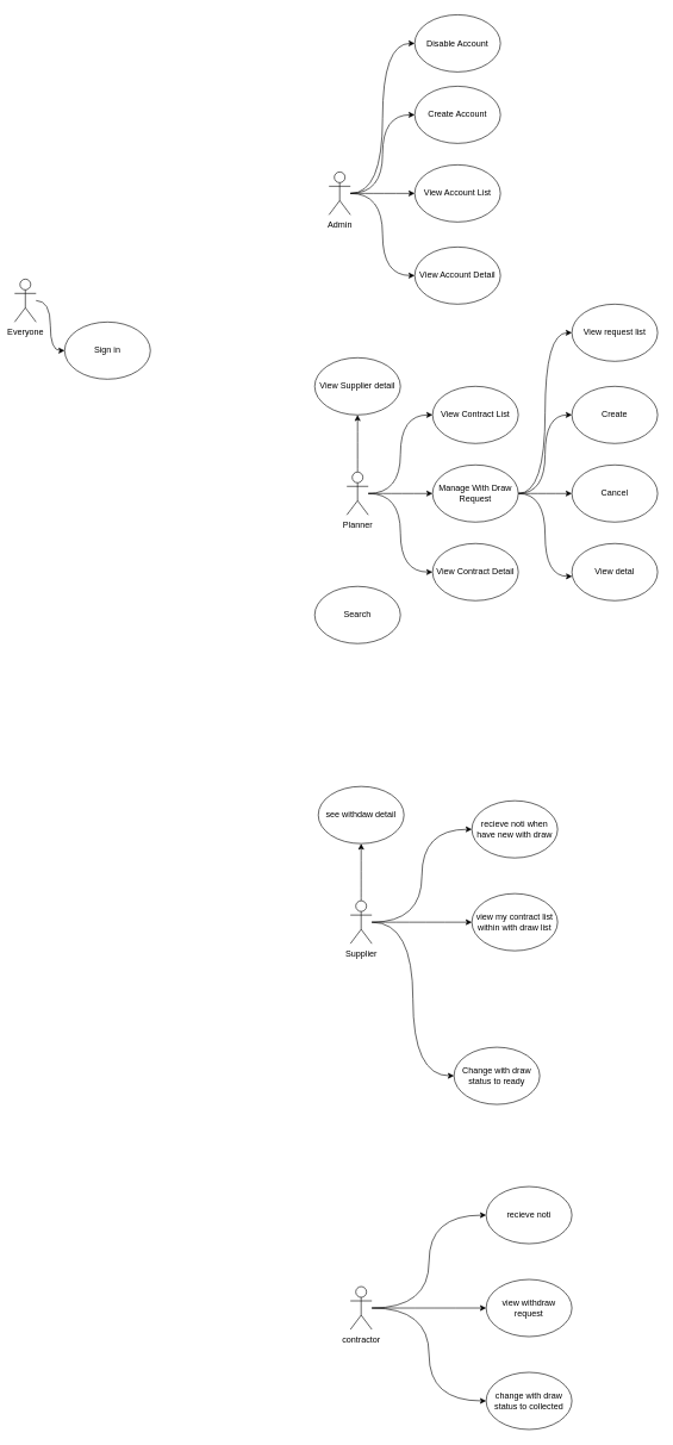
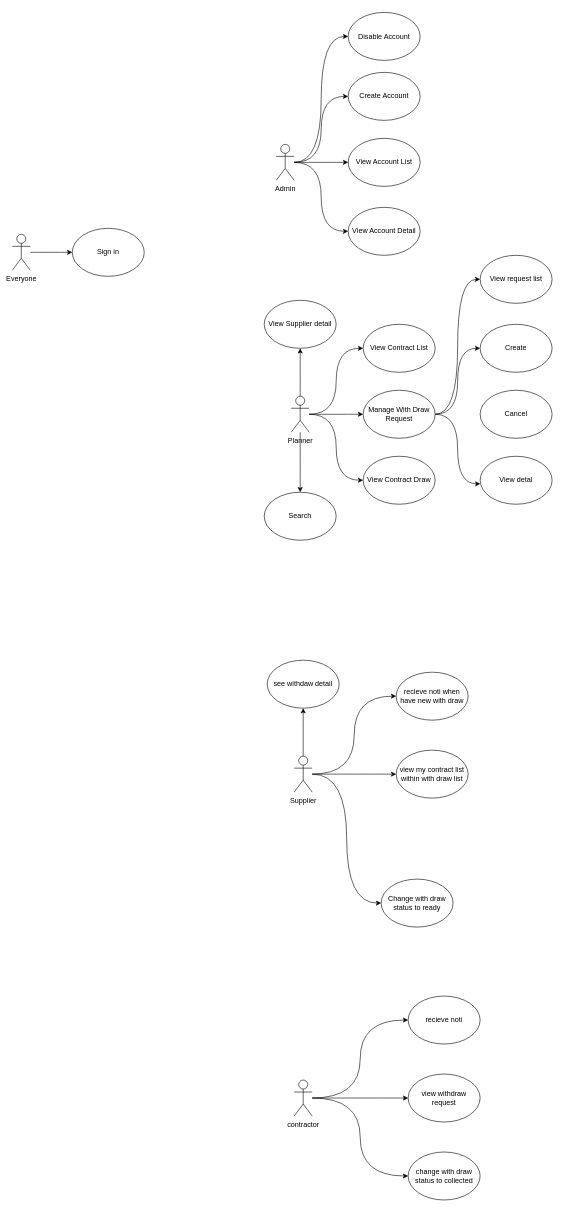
  <mxCell id="0" />
  <mxCell id="1" parent="0" />
  <mxCell id="2" style="edgeStyle=orthogonalEdgeStyle;rounded=1;orthogonalLoop=1;jettySize=auto;html=1;curved=1;" parent="1" source="6" target="9" edge="1"><mxGeometry relative="1" as="geometry" /></mxCell>
  <mxCell id="3" style="edgeStyle=orthogonalEdgeStyle;rounded=1;orthogonalLoop=1;jettySize=auto;html=1;entryX=0;entryY=0.5;entryDx=0;entryDy=0;curved=1;" parent="1" source="6" target="12" edge="1"><mxGeometry relative="1" as="geometry" /></mxCell>
  <mxCell id="4" style="edgeStyle=orthogonalEdgeStyle;rounded=1;orthogonalLoop=1;jettySize=auto;html=1;entryX=0;entryY=0.5;entryDx=0;entryDy=0;curved=1;" parent="1" source="6" target="8" edge="1"><mxGeometry relative="1" as="geometry" /></mxCell>
  <mxCell id="5" style="edgeStyle=orthogonalEdgeStyle;rounded=1;orthogonalLoop=1;jettySize=auto;html=1;entryX=0;entryY=0.5;entryDx=0;entryDy=0;curved=1;" parent="1" source="6" target="31" edge="1"><mxGeometry relative="1" as="geometry" /></mxCell>
  <mxCell id="6" value="Admin" style="shape=umlActor;verticalLabelPosition=bottom;verticalAlign=top;html=1;outlineConnect=0;rounded=1;" parent="1" vertex="1"><mxGeometry x="460" y="240" width="30" height="60" as="geometry" /></mxCell>
- <mxCell id="7" value="Sign in" style="ellipse;whiteSpace=wrap;html=1;rounded=1;" parent="1" vertex="1"><mxGeometry x="90" y="450" width="120" height="80" as="geometry" /></mxCell>
+ <mxCell id="7" value="Sign in" style="ellipse;whiteSpace=wrap;html=1;rounded=1;" parent="1" vertex="1"><mxGeometry x="120" y="380" width="120" height="80" as="geometry" /></mxCell>
  <mxCell id="8" value="Create Account" style="ellipse;whiteSpace=wrap;html=1;rounded=1;" parent="1" vertex="1"><mxGeometry x="580" y="120" width="120" height="80" as="geometry" /></mxCell>
  <mxCell id="9" value="View Account List" style="ellipse;whiteSpace=wrap;html=1;rounded=1;" parent="1" vertex="1"><mxGeometry x="580" y="230" width="120" height="80" as="geometry" /></mxCell>
  <mxCell id="10" style="edgeStyle=orthogonalEdgeStyle;rounded=1;orthogonalLoop=1;jettySize=auto;html=1;curved=1;" parent="1" source="11" target="7" edge="1"><mxGeometry relative="1" as="geometry" /></mxCell>
  <mxCell id="11" value="Everyone" style="shape=umlActor;verticalLabelPosition=bottom;verticalAlign=top;html=1;outlineConnect=0;rounded=1;" parent="1" vertex="1"><mxGeometry x="20" y="390" width="30" height="60" as="geometry" /></mxCell>
  <mxCell id="12" value="View Account Detail" style="ellipse;whiteSpace=wrap;html=1;rounded=1;" parent="1" vertex="1"><mxGeometry x="580" y="345" width="120" height="80" as="geometry" /></mxCell>
  <mxCell id="13" style="edgeStyle=orthogonalEdgeStyle;rounded=1;orthogonalLoop=1;jettySize=auto;html=1;curved=1;" parent="1" source="18" target="24" edge="1"><mxGeometry relative="1" as="geometry" /></mxCell>
  <mxCell id="14" style="edgeStyle=orthogonalEdgeStyle;rounded=1;orthogonalLoop=1;jettySize=auto;html=1;entryX=0;entryY=0.5;entryDx=0;entryDy=0;curved=1;" parent="1" source="18" target="25" edge="1"><mxGeometry relative="1" as="geometry" /></mxCell>
  <mxCell id="15" style="edgeStyle=orthogonalEdgeStyle;rounded=1;orthogonalLoop=1;jettySize=auto;html=1;entryX=0;entryY=0.5;entryDx=0;entryDy=0;curved=1;" parent="1" source="18" target="19" edge="1"><mxGeometry relative="1" as="geometry" /></mxCell>
+ <mxCell id="16" style="edgeStyle=orthogonalEdgeStyle;rounded=1;orthogonalLoop=1;jettySize=auto;html=1;curved=1;" parent="1" source="18" target="26" edge="1"><mxGeometry relative="1" as="geometry" /></mxCell>
  <mxCell id="17" style="edgeStyle=orthogonalEdgeStyle;rounded=1;orthogonalLoop=1;jettySize=auto;html=1;entryX=0.5;entryY=1;entryDx=0;entryDy=0;curved=1;" parent="1" source="18" target="27" edge="1"><mxGeometry relative="1" as="geometry" /></mxCell>
  <mxCell id="18" value="Planner" style="shape=umlActor;verticalLabelPosition=bottom;verticalAlign=top;html=1;outlineConnect=0;rounded=1;" parent="1" vertex="1"><mxGeometry x="485" y="660" width="30" height="60" as="geometry" /></mxCell>
  <mxCell id="19" value="View Contract List" style="ellipse;whiteSpace=wrap;html=1;rounded=1;" parent="1" vertex="1"><mxGeometry x="605" y="540" width="120" height="80" as="geometry" /></mxCell>
  <mxCell id="20" value="" style="edgeStyle=orthogonalEdgeStyle;curved=1;rounded=1;orthogonalLoop=1;jettySize=auto;html=1;entryX=0;entryY=0.5;entryDx=0;entryDy=0;" parent="1" source="24" target="28" edge="1"><mxGeometry relative="1" as="geometry" /></mxCell>
- <mxCell id="21" style="edgeStyle=orthogonalEdgeStyle;curved=1;rounded=1;orthogonalLoop=1;jettySize=auto;html=1;" parent="1" source="24" target="29" edge="1"><mxGeometry relative="1" as="geometry" /></mxCell>
  <mxCell id="22" style="edgeStyle=orthogonalEdgeStyle;curved=1;rounded=1;orthogonalLoop=1;jettySize=auto;html=1;entryX=0.003;entryY=0.575;entryDx=0;entryDy=0;entryPerimeter=0;" parent="1" source="24" target="30" edge="1"><mxGeometry relative="1" as="geometry" /></mxCell>
  <mxCell id="23" style="edgeStyle=orthogonalEdgeStyle;rounded=1;orthogonalLoop=1;jettySize=auto;html=1;curved=1;entryX=0;entryY=0.5;entryDx=0;entryDy=0;" edge="1" parent="1" source="24" target="37"><mxGeometry relative="1" as="geometry" /></mxCell>
  <mxCell id="24" value="Manage With Draw Request" style="ellipse;whiteSpace=wrap;html=1;rounded=1;" parent="1" vertex="1"><mxGeometry x="605" y="650" width="120" height="80" as="geometry" /></mxCell>
- <mxCell id="25" value="View Contract Detail" style="ellipse;whiteSpace=wrap;html=1;rounded=1;" parent="1" vertex="1"><mxGeometry x="605" y="760" width="120" height="80" as="geometry" /></mxCell>
+ <mxCell id="25" value="View Contract Draw" style="ellipse;whiteSpace=wrap;html=1;rounded=1;" parent="1" vertex="1"><mxGeometry x="605" y="760" width="120" height="80" as="geometry" /></mxCell>
  <mxCell id="26" value="Search" style="ellipse;whiteSpace=wrap;html=1;rounded=1;" parent="1" vertex="1"><mxGeometry x="440" y="820" width="120" height="80" as="geometry" /></mxCell>
  <mxCell id="27" value="View Supplier detail" style="ellipse;whiteSpace=wrap;html=1;rounded=1;" parent="1" vertex="1"><mxGeometry x="440" y="500" width="120" height="80" as="geometry" /></mxCell>
  <mxCell id="28" value="Create" style="ellipse;whiteSpace=wrap;html=1;rounded=1;" parent="1" vertex="1"><mxGeometry x="800" y="540" width="120" height="80" as="geometry" /></mxCell>
  <mxCell id="29" value="Cancel" style="ellipse;whiteSpace=wrap;html=1;rounded=1;" parent="1" vertex="1"><mxGeometry x="800" y="650" width="120" height="80" as="geometry" /></mxCell>
  <mxCell id="30" value="View detal" style="ellipse;whiteSpace=wrap;html=1;rounded=1;" parent="1" vertex="1"><mxGeometry x="800" y="760" width="120" height="80" as="geometry" /></mxCell>
  <mxCell id="31" value="Disable Account" style="ellipse;whiteSpace=wrap;html=1;rounded=1;" parent="1" vertex="1"><mxGeometry x="580" y="20" width="120" height="80" as="geometry" /></mxCell>
  <mxCell id="32" style="edgeStyle=orthogonalEdgeStyle;curved=1;rounded=1;orthogonalLoop=1;jettySize=auto;html=1;entryX=0;entryY=0.5;entryDx=0;entryDy=0;" edge="1" parent="1" source="36" target="38"><mxGeometry relative="1" as="geometry" /></mxCell>
  <mxCell id="33" style="edgeStyle=orthogonalEdgeStyle;curved=1;rounded=1;orthogonalLoop=1;jettySize=auto;html=1;entryX=0;entryY=0.5;entryDx=0;entryDy=0;" edge="1" parent="1" source="36" target="39"><mxGeometry relative="1" as="geometry" /></mxCell>
  <mxCell id="34" style="edgeStyle=orthogonalEdgeStyle;curved=1;rounded=1;orthogonalLoop=1;jettySize=auto;html=1;entryX=0;entryY=0.5;entryDx=0;entryDy=0;" edge="1" parent="1" source="36" target="40"><mxGeometry relative="1" as="geometry" /></mxCell>
  <mxCell id="35" style="edgeStyle=orthogonalEdgeStyle;curved=1;rounded=1;orthogonalLoop=1;jettySize=auto;html=1;" edge="1" parent="1" source="36" target="41"><mxGeometry relative="1" as="geometry" /></mxCell>
  <mxCell id="36" value="Supplier" style="shape=umlActor;verticalLabelPosition=bottom;verticalAlign=top;html=1;outlineConnect=0;rounded=1;" vertex="1" parent="1"><mxGeometry x="490" y="1260" width="30" height="60" as="geometry" /></mxCell>
  <mxCell id="37" value="View request list" style="ellipse;whiteSpace=wrap;html=1;rounded=1;" vertex="1" parent="1"><mxGeometry x="800" y="425" width="120" height="80" as="geometry" /></mxCell>
  <mxCell id="38" value="view my contract list within with draw list" style="ellipse;whiteSpace=wrap;html=1;rounded=1;" vertex="1" parent="1"><mxGeometry x="660" y="1250" width="120" height="80" as="geometry" /></mxCell>
  <mxCell id="39" value="recieve noti when have new with draw" style="ellipse;whiteSpace=wrap;html=1;rounded=1;" vertex="1" parent="1"><mxGeometry x="660" y="1120" width="120" height="80" as="geometry" /></mxCell>
  <mxCell id="40" value="Change with draw status to ready" style="ellipse;whiteSpace=wrap;html=1;rounded=1;" vertex="1" parent="1"><mxGeometry x="635" y="1465" width="120" height="80" as="geometry" /></mxCell>
  <mxCell id="41" value="see withdaw detail" style="ellipse;whiteSpace=wrap;html=1;rounded=1;" vertex="1" parent="1"><mxGeometry x="445" y="1100" width="120" height="80" as="geometry" /></mxCell>
  <mxCell id="42" style="edgeStyle=orthogonalEdgeStyle;curved=1;rounded=1;orthogonalLoop=1;jettySize=auto;html=1;entryX=0;entryY=0.5;entryDx=0;entryDy=0;" edge="1" parent="1" source="45" target="47"><mxGeometry relative="1" as="geometry" /></mxCell>
  <mxCell id="43" style="edgeStyle=orthogonalEdgeStyle;curved=1;rounded=1;orthogonalLoop=1;jettySize=auto;html=1;entryX=0;entryY=0.5;entryDx=0;entryDy=0;" edge="1" parent="1" source="45" target="46"><mxGeometry relative="1" as="geometry" /></mxCell>
  <mxCell id="44" style="edgeStyle=orthogonalEdgeStyle;curved=1;rounded=1;orthogonalLoop=1;jettySize=auto;html=1;entryX=0;entryY=0.5;entryDx=0;entryDy=0;" edge="1" parent="1" source="45" target="48"><mxGeometry relative="1" as="geometry" /></mxCell>
  <mxCell id="45" value="contractor" style="shape=umlActor;verticalLabelPosition=bottom;verticalAlign=top;html=1;outlineConnect=0;rounded=1;" vertex="1" parent="1"><mxGeometry x="490" y="1800" width="30" height="60" as="geometry" /></mxCell>
  <mxCell id="46" value="view withdraw request" style="ellipse;whiteSpace=wrap;html=1;rounded=1;" vertex="1" parent="1"><mxGeometry x="680" y="1790" width="120" height="80" as="geometry" /></mxCell>
  <mxCell id="47" value="recieve noti" style="ellipse;whiteSpace=wrap;html=1;rounded=1;" vertex="1" parent="1"><mxGeometry x="680" y="1660" width="120" height="80" as="geometry" /></mxCell>
  <mxCell id="48" value="change with draw status to collected" style="ellipse;whiteSpace=wrap;html=1;rounded=1;" vertex="1" parent="1"><mxGeometry x="680" y="1920" width="120" height="80" as="geometry" /></mxCell>
